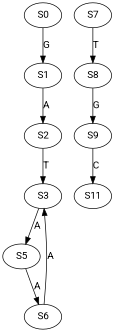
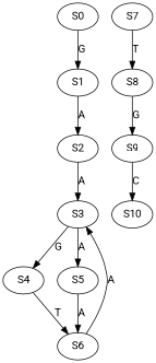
  strict digraph {
    fontname=Roboto
    node [fontname=Roboto]
    edge [fontname=Roboto]
    S0
    S1
    S2
    S3
+   S4
    S5
    S6
    S7
    S8
    S9
-   S10 [label=S11]
+   S10
    S0 -> S1 [label=G]
    S1 -> S2 [label=A]
-   S2 -> S3 [label=T]
+   S2 -> S3 [label=A]
+   S3 -> S4 [label=G]
    S3 -> S5 [label=A]
+   S4 -> S6 [label=T]
    S5 -> S6 [label=A]
    S6 -> S3 [label=A]
    S7 -> S8 [label=T]
    S8 -> S9 [label=G]
    S9 -> S10 [label=C]
  }
